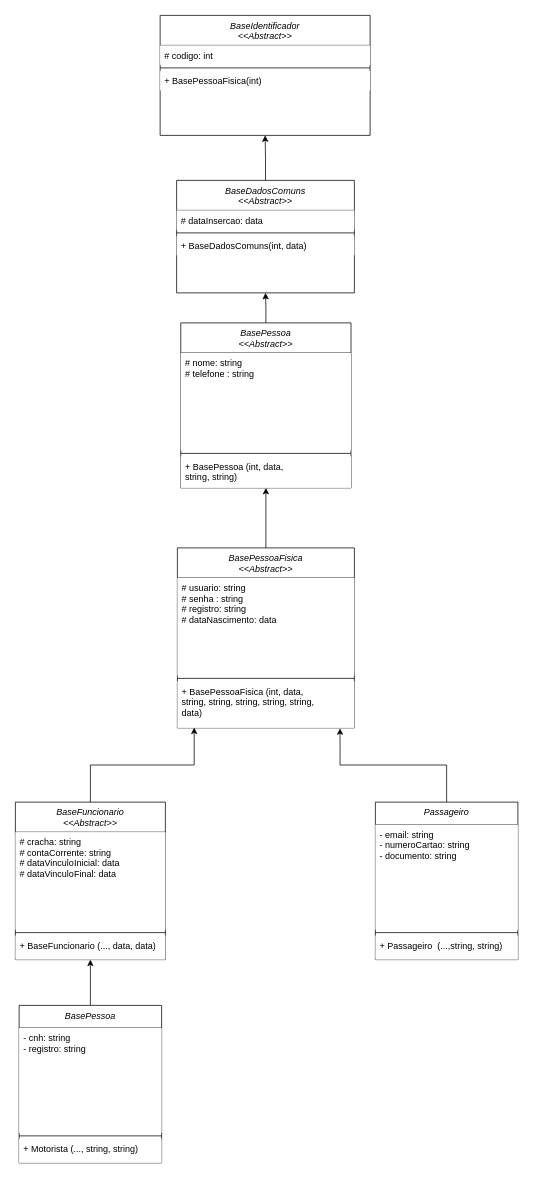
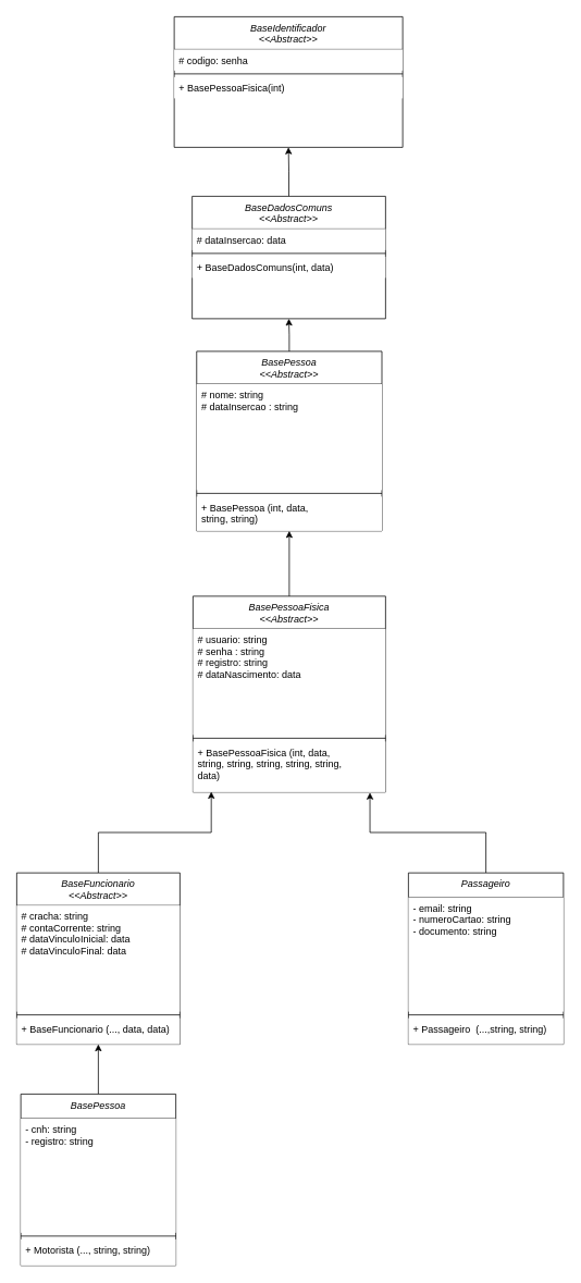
  <mxCell id="0" />
  <mxCell id="1" parent="0" />
  <mxCell id="2" value="BaseIdentificador&#10;&lt;&lt;Abstract&gt;&gt;" style="swimlane;fontStyle=2;align=center;verticalAlign=top;childLayout=stackLayout;horizontal=1;startSize=40;horizontalStack=0;resizeParent=1;resizeLast=0;collapsible=1;marginBottom=0;rounded=0;shadow=0;strokeWidth=1;fillColor=default;strokeColor=default;fillStyle=solid;" parent="1" vertex="1"><mxGeometry x="213" y="20" width="280" height="160" as="geometry"><mxRectangle x="230" y="140" width="160" height="26" as="alternateBounds" /></mxGeometry></mxCell>
- <mxCell id="3" value="# codigo: int" style="text;align=left;verticalAlign=top;spacingLeft=4;spacingRight=4;overflow=hidden;rotatable=0;points=[[0,0.5],[1,0.5]];portConstraint=eastwest;fillColor=default;strokeColor=none;fillStyle=solid;" parent="2" vertex="1"><mxGeometry y="40" width="280" height="26" as="geometry" /></mxCell>
+ <mxCell id="3" value="# codigo: senha" style="text;align=left;verticalAlign=top;spacingLeft=4;spacingRight=4;overflow=hidden;rotatable=0;points=[[0,0.5],[1,0.5]];portConstraint=eastwest;fillColor=default;strokeColor=none;fillStyle=solid;" parent="2" vertex="1"><mxGeometry y="40" width="280" height="26" as="geometry" /></mxCell>
  <mxCell id="4" value="" style="line;html=1;strokeWidth=1;align=left;verticalAlign=middle;spacingTop=-1;spacingLeft=3;spacingRight=3;rotatable=0;labelPosition=right;points=[];portConstraint=eastwest;fillColor=default;strokeColor=default;fillStyle=solid;" parent="2" vertex="1"><mxGeometry y="66" width="280" height="8" as="geometry" /></mxCell>
  <mxCell id="5" value="+ BasePessoaFisica(int)" style="text;align=left;verticalAlign=top;spacingLeft=4;spacingRight=4;overflow=hidden;rotatable=0;points=[[0,0.5],[1,0.5]];portConstraint=eastwest;fillColor=default;strokeColor=none;fillStyle=solid;" parent="2" vertex="1"><mxGeometry y="74" width="280" height="26" as="geometry" /></mxCell>
  <mxCell id="6" style="edgeStyle=orthogonalEdgeStyle;rounded=0;orthogonalLoop=1;jettySize=auto;html=1;exitX=0.5;exitY=0;exitDx=0;exitDy=0;entryX=0.5;entryY=1;entryDx=0;entryDy=0;" parent="1" source="7" target="2" edge="1"><mxGeometry relative="1" as="geometry" /></mxCell>
  <mxCell id="7" value="BaseDadosComuns&#10;&lt;&lt;Abstract&gt;&gt;" style="swimlane;fontStyle=2;align=center;verticalAlign=top;childLayout=stackLayout;horizontal=1;startSize=40;horizontalStack=0;resizeParent=1;resizeLast=0;collapsible=1;marginBottom=0;rounded=0;shadow=0;strokeWidth=1;fillColor=default;strokeColor=default;swimlaneLine=1;perimeterSpacing=0;" parent="1" vertex="1"><mxGeometry x="235" y="240" width="237" height="150" as="geometry"><mxRectangle x="230" y="140" width="160" height="26" as="alternateBounds" /></mxGeometry></mxCell>
  <mxCell id="8" value="# dataInsercao: data&#10;" style="text;align=left;verticalAlign=top;spacingLeft=4;spacingRight=4;overflow=hidden;rotatable=0;points=[[0,0.5],[1,0.5]];portConstraint=eastwest;fillColor=default;strokeColor=none;" parent="7" vertex="1"><mxGeometry y="40" width="237" height="26" as="geometry" /></mxCell>
  <mxCell id="9" value="" style="line;html=1;strokeWidth=1;align=left;verticalAlign=middle;spacingTop=-1;spacingLeft=3;spacingRight=3;rotatable=0;labelPosition=right;points=[];portConstraint=eastwest;fillColor=default;strokeColor=#000000;" parent="7" vertex="1"><mxGeometry y="66" width="237" height="8" as="geometry" /></mxCell>
  <mxCell id="10" value="+ BaseDadosComuns(int, data)" style="text;align=left;verticalAlign=top;spacingLeft=4;spacingRight=4;overflow=hidden;rotatable=0;points=[[0,0.5],[1,0.5]];portConstraint=eastwest;fillColor=default;strokeColor=none;" parent="7" vertex="1"><mxGeometry y="74" width="237" height="26" as="geometry" /></mxCell>
  <mxCell id="11" style="edgeStyle=orthogonalEdgeStyle;rounded=0;orthogonalLoop=1;jettySize=auto;html=1;exitX=0.5;exitY=0;exitDx=0;exitDy=0;entryX=0.5;entryY=1;entryDx=0;entryDy=0;" parent="1" source="12" target="7" edge="1"><mxGeometry relative="1" as="geometry" /></mxCell>
  <mxCell id="12" value="BasePessoa&#10;&lt;&lt;Abstract&gt;&gt;" style="swimlane;fontStyle=2;align=center;verticalAlign=top;childLayout=stackLayout;horizontal=1;startSize=40;horizontalStack=0;resizeParent=1;resizeLast=0;collapsible=1;marginBottom=0;rounded=0;shadow=0;strokeWidth=1;" parent="1" vertex="1"><mxGeometry x="240.5" y="430" width="227" height="220" as="geometry"><mxRectangle x="230" y="140" width="160" height="26" as="alternateBounds" /></mxGeometry></mxCell>
- <mxCell id="13" value="# nome: string&#10;# telefone : string&#10;&#10;&#10;" style="text;align=left;verticalAlign=top;spacingLeft=4;spacingRight=4;overflow=hidden;rotatable=0;points=[[0,0.5],[1,0.5]];portConstraint=eastwest;fillColor=default;" parent="12" vertex="1"><mxGeometry y="40" width="227" height="130" as="geometry" /></mxCell>
+ <mxCell id="13" value="# nome: string&#10;# dataInsercao : string&#10;&#10;&#10;" style="text;align=left;verticalAlign=top;spacingLeft=4;spacingRight=4;overflow=hidden;rotatable=0;points=[[0,0.5],[1,0.5]];portConstraint=eastwest;fillColor=default;" parent="12" vertex="1"><mxGeometry y="40" width="227" height="130" as="geometry" /></mxCell>
  <mxCell id="14" value="" style="line;html=1;strokeWidth=1;align=left;verticalAlign=middle;spacingTop=-1;spacingLeft=3;spacingRight=3;rotatable=0;labelPosition=right;points=[];portConstraint=eastwest;" parent="12" vertex="1"><mxGeometry y="170" width="227" height="8" as="geometry" /></mxCell>
  <mxCell id="15" value="+ BasePessoa (int, data, &#10;string, string)" style="text;align=left;verticalAlign=top;spacingLeft=4;spacingRight=4;overflow=hidden;rotatable=0;points=[[0,0.5],[1,0.5]];portConstraint=eastwest;fillColor=default;" parent="12" vertex="1"><mxGeometry y="178" width="227" height="42" as="geometry" /></mxCell>
  <mxCell id="16" style="edgeStyle=orthogonalEdgeStyle;rounded=0;orthogonalLoop=1;jettySize=auto;html=1;exitX=0.5;exitY=0;exitDx=0;exitDy=0;entryX=0.5;entryY=1;entryDx=0;entryDy=0;" parent="1" source="17" target="32" edge="1"><mxGeometry relative="1" as="geometry" /></mxCell>
  <mxCell id="17" value="BasePessoa" style="swimlane;fontStyle=2;align=center;verticalAlign=top;childLayout=stackLayout;horizontal=1;startSize=30;horizontalStack=0;resizeParent=1;resizeLast=0;collapsible=1;marginBottom=0;rounded=0;shadow=0;strokeWidth=1;" parent="1" vertex="1"><mxGeometry x="25" y="1340" width="190" height="210" as="geometry"><mxRectangle x="230" y="140" width="160" height="26" as="alternateBounds" /></mxGeometry></mxCell>
  <mxCell id="18" value="- cnh: string&#10;- registro: string" style="text;align=left;verticalAlign=top;spacingLeft=4;spacingRight=4;overflow=hidden;rotatable=0;points=[[0,0.5],[1,0.5]];portConstraint=eastwest;fillColor=default;" parent="17" vertex="1"><mxGeometry y="30" width="190" height="140" as="geometry" /></mxCell>
  <mxCell id="19" value="" style="line;html=1;strokeWidth=1;align=left;verticalAlign=middle;spacingTop=-1;spacingLeft=3;spacingRight=3;rotatable=0;labelPosition=right;points=[];portConstraint=eastwest;" parent="17" vertex="1"><mxGeometry y="170" width="190" height="8" as="geometry" /></mxCell>
  <mxCell id="20" value="+ Motorista (..., string, string)" style="text;align=left;verticalAlign=top;spacingLeft=4;spacingRight=4;overflow=hidden;rotatable=0;points=[[0,0.5],[1,0.5]];portConstraint=eastwest;fillColor=default;fillStyle=auto;" parent="17" vertex="1"><mxGeometry y="178" width="190" height="32" as="geometry" /></mxCell>
  <mxCell id="21" style="edgeStyle=orthogonalEdgeStyle;rounded=0;orthogonalLoop=1;jettySize=auto;html=1;exitX=0.5;exitY=0;exitDx=0;exitDy=0;entryX=0.919;entryY=1.01;entryDx=0;entryDy=0;entryPerimeter=0;" parent="1" source="22" target="30" edge="1"><mxGeometry relative="1" as="geometry" /></mxCell>
  <mxCell id="22" value="Passageiro" style="swimlane;fontStyle=2;align=center;verticalAlign=top;childLayout=stackLayout;horizontal=1;startSize=30;horizontalStack=0;resizeParent=1;resizeLast=0;collapsible=1;marginBottom=0;rounded=0;shadow=0;strokeWidth=1;" parent="1" vertex="1"><mxGeometry x="500" y="1069" width="190" height="210" as="geometry"><mxRectangle x="230" y="140" width="160" height="26" as="alternateBounds" /></mxGeometry></mxCell>
  <mxCell id="23" value="- email: string&#10;- numeroCartao: string&#10;- documento: string&#10;&#10;" style="text;align=left;verticalAlign=top;spacingLeft=4;spacingRight=4;overflow=hidden;rotatable=0;points=[[0,0.5],[1,0.5]];portConstraint=eastwest;fillColor=default;" parent="22" vertex="1"><mxGeometry y="30" width="190" height="140" as="geometry" /></mxCell>
  <mxCell id="24" value="" style="line;html=1;strokeWidth=1;align=left;verticalAlign=middle;spacingTop=-1;spacingLeft=3;spacingRight=3;rotatable=0;labelPosition=right;points=[];portConstraint=eastwest;" parent="22" vertex="1"><mxGeometry y="170" width="190" height="8" as="geometry" /></mxCell>
  <mxCell id="25" value="+ Passageiro  (...,string, string)" style="text;align=left;verticalAlign=top;spacingLeft=4;spacingRight=4;overflow=hidden;rotatable=0;points=[[0,0.5],[1,0.5]];portConstraint=eastwest;fillColor=default;" parent="22" vertex="1"><mxGeometry y="178" width="190" height="32" as="geometry" /></mxCell>
  <mxCell id="26" style="edgeStyle=orthogonalEdgeStyle;rounded=0;orthogonalLoop=1;jettySize=auto;html=1;exitX=0.5;exitY=0;exitDx=0;exitDy=0;entryX=0.5;entryY=1;entryDx=0;entryDy=0;" parent="1" source="27" target="12" edge="1"><mxGeometry relative="1" as="geometry" /></mxCell>
  <mxCell id="27" value="BasePessoaFisica&#10;&lt;&lt;Abstract&gt;&gt;" style="swimlane;fontStyle=2;align=center;verticalAlign=top;childLayout=stackLayout;horizontal=1;startSize=40;horizontalStack=0;resizeParent=1;resizeLast=0;collapsible=1;marginBottom=0;rounded=0;shadow=0;strokeWidth=1;" parent="1" vertex="1"><mxGeometry x="236" y="730" width="236" height="240" as="geometry"><mxRectangle x="230" y="140" width="160" height="26" as="alternateBounds" /></mxGeometry></mxCell>
  <mxCell id="28" value="# usuario: string&#10;# senha : string&#10;# registro: string&#10;# dataNascimento: data&#10;" style="text;align=left;verticalAlign=top;spacingLeft=4;spacingRight=4;overflow=hidden;rotatable=0;points=[[0,0.5],[1,0.5]];portConstraint=eastwest;fillColor=default;" parent="27" vertex="1"><mxGeometry y="40" width="236" height="130" as="geometry" /></mxCell>
  <mxCell id="29" value="" style="line;html=1;strokeWidth=1;align=left;verticalAlign=middle;spacingTop=-1;spacingLeft=3;spacingRight=3;rotatable=0;labelPosition=right;points=[];portConstraint=eastwest;" parent="27" vertex="1"><mxGeometry y="170" width="236" height="8" as="geometry" /></mxCell>
  <mxCell id="30" value="+ BasePessoaFisica (int, data, &#10;string, string, string, string, string,&#10;data)" style="text;align=left;verticalAlign=top;spacingLeft=4;spacingRight=4;overflow=hidden;rotatable=0;points=[[0,0.5],[1,0.5]];portConstraint=eastwest;fillColor=default;" parent="27" vertex="1"><mxGeometry y="178" width="236" height="62" as="geometry" /></mxCell>
  <mxCell id="31" style="edgeStyle=orthogonalEdgeStyle;rounded=0;orthogonalLoop=1;jettySize=auto;html=1;entryX=0.095;entryY=0.993;entryDx=0;entryDy=0;entryPerimeter=0;" parent="1" source="32" target="30" edge="1"><mxGeometry relative="1" as="geometry" /></mxCell>
  <mxCell id="32" value="BaseFuncionario&#10;&lt;&lt;Abstract&gt;&gt;" style="swimlane;fontStyle=2;align=center;verticalAlign=top;childLayout=stackLayout;horizontal=1;startSize=40;horizontalStack=0;resizeParent=1;resizeLast=0;collapsible=1;marginBottom=0;rounded=0;shadow=0;strokeWidth=1;" parent="1" vertex="1"><mxGeometry x="20" y="1069" width="200" height="210" as="geometry"><mxRectangle x="230" y="140" width="160" height="26" as="alternateBounds" /></mxGeometry></mxCell>
  <mxCell id="33" value="# cracha: string&#10;# contaCorrente: string&#10;# dataVinculoInicial: data&#10;# dataVinculoFinal: data&#10;" style="text;align=left;verticalAlign=top;spacingLeft=4;spacingRight=4;overflow=hidden;rotatable=0;points=[[0,0.5],[1,0.5]];portConstraint=eastwest;fillColor=default;" parent="32" vertex="1"><mxGeometry y="40" width="200" height="130" as="geometry" /></mxCell>
  <mxCell id="34" value="" style="line;html=1;strokeWidth=1;align=left;verticalAlign=middle;spacingTop=-1;spacingLeft=3;spacingRight=3;rotatable=0;labelPosition=right;points=[];portConstraint=eastwest;" parent="32" vertex="1"><mxGeometry y="170" width="200" height="8" as="geometry" /></mxCell>
  <mxCell id="35" value="+ BaseFuncionario (..., data, data)" style="text;align=left;verticalAlign=top;spacingLeft=4;spacingRight=4;overflow=hidden;rotatable=0;points=[[0,0.5],[1,0.5]];portConstraint=eastwest;fillColor=default;" parent="32" vertex="1"><mxGeometry y="178" width="200" height="32" as="geometry" /></mxCell>
